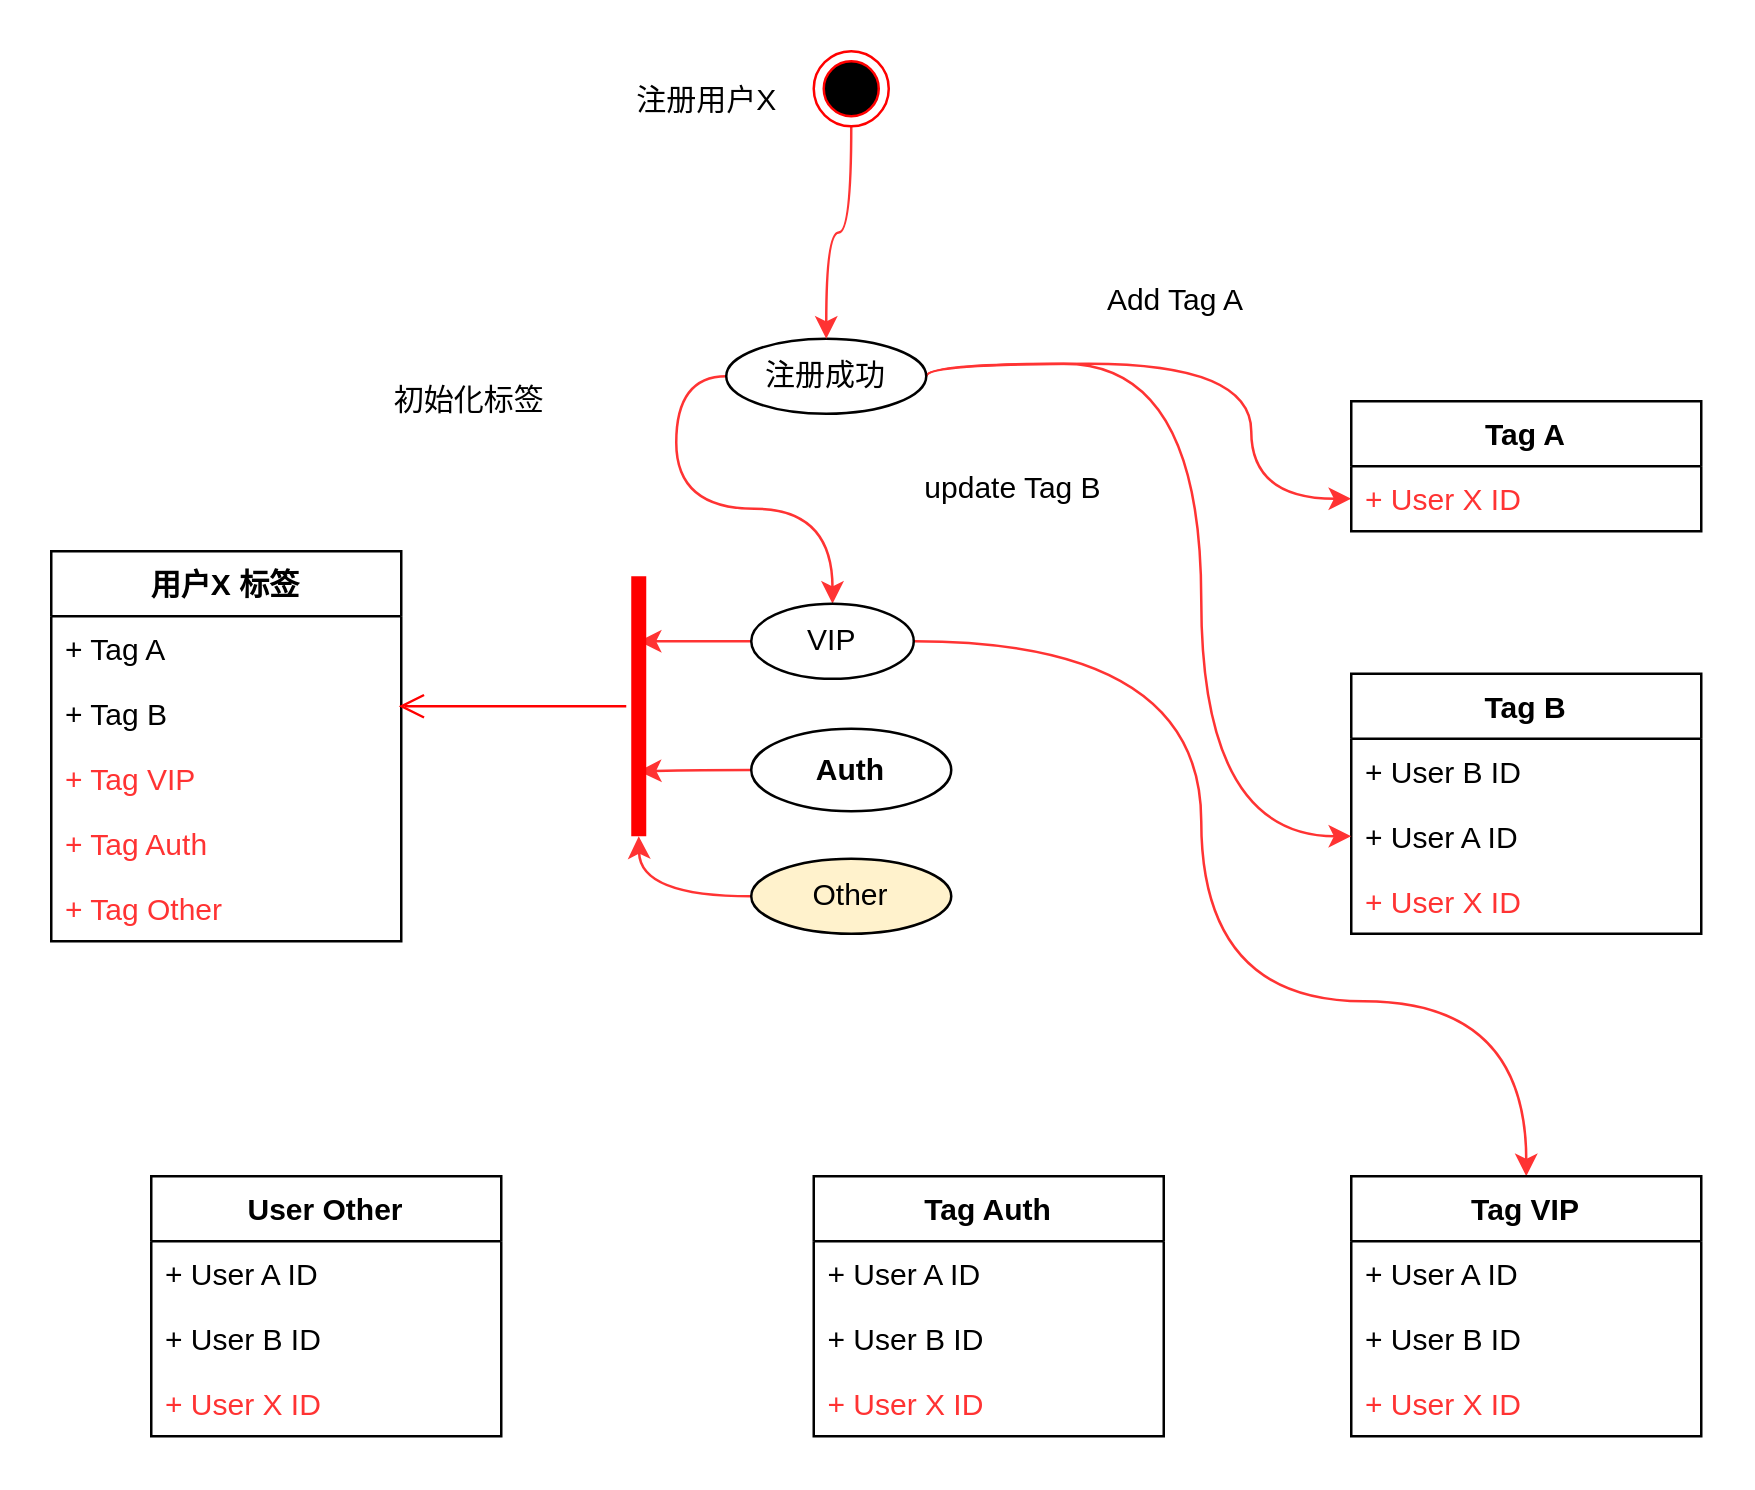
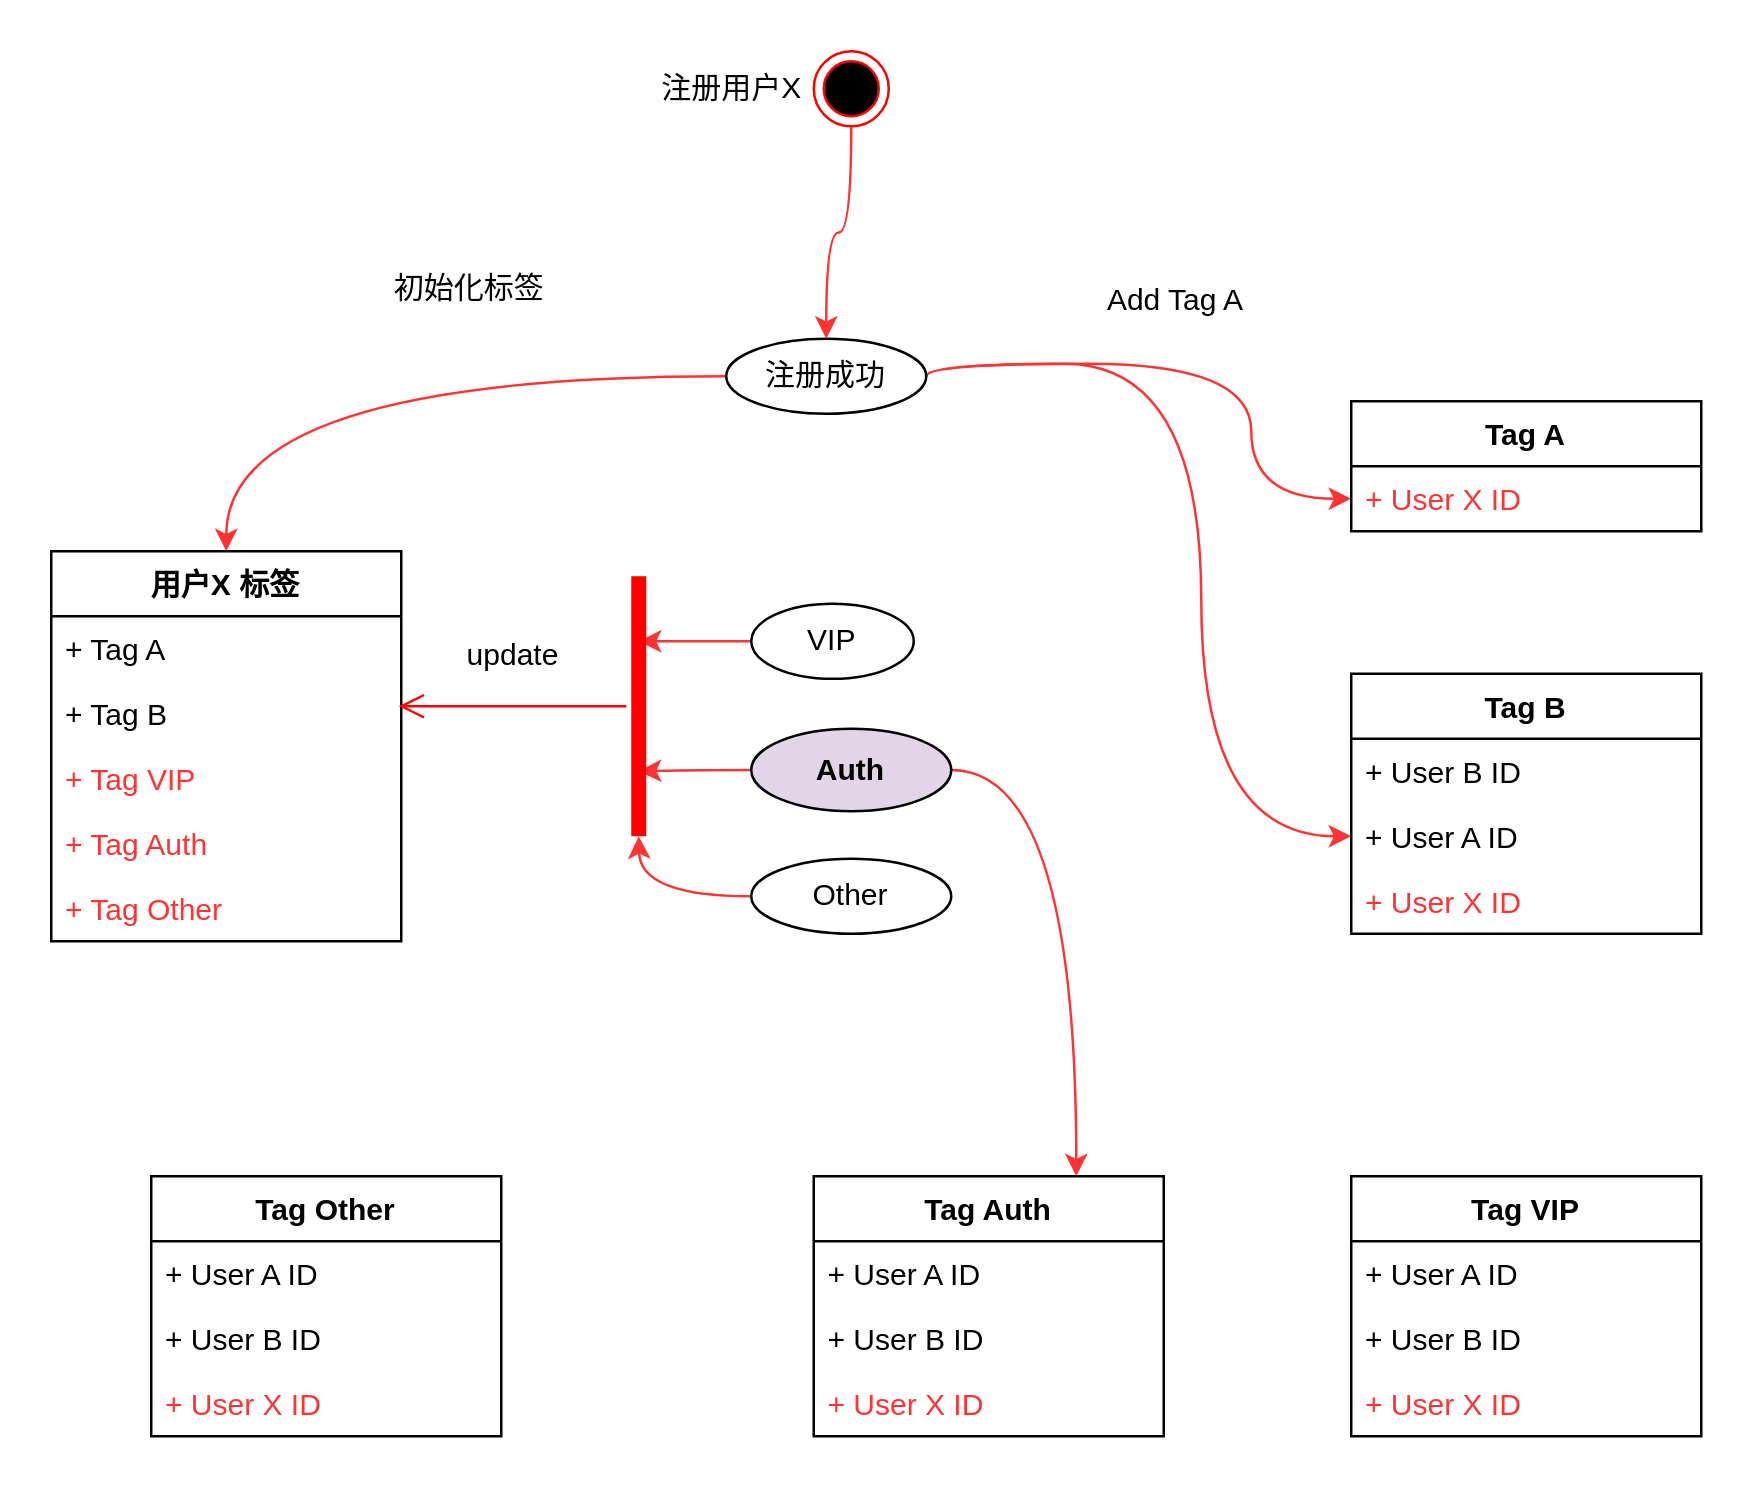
  <mxCell id="0" />
  <mxCell id="1" parent="0" />
  <mxCell id="2" value="用户X 标签" style="swimlane;fontStyle=1;childLayout=stackLayout;horizontal=1;startSize=26;fillColor=none;horizontalStack=0;resizeParent=1;resizeParentMax=0;resizeLast=0;collapsible=1;marginBottom=0;" vertex="1" parent="1"><mxGeometry x="20" y="220" width="140" height="156" as="geometry" /></mxCell>
  <mxCell id="3" value="+ Tag A" style="text;strokeColor=none;fillColor=none;align=left;verticalAlign=top;spacingLeft=4;spacingRight=4;overflow=hidden;rotatable=0;points=[[0,0.5],[1,0.5]];portConstraint=eastwest;" vertex="1" parent="2"><mxGeometry y="26" width="140" height="26" as="geometry" /></mxCell>
  <mxCell id="4" value="+ Tag B" style="text;strokeColor=none;fillColor=none;align=left;verticalAlign=top;spacingLeft=4;spacingRight=4;overflow=hidden;rotatable=0;points=[[0,0.5],[1,0.5]];portConstraint=eastwest;" vertex="1" parent="2"><mxGeometry y="52" width="140" height="26" as="geometry" /></mxCell>
  <mxCell id="5" value="+ Tag VIP" style="text;strokeColor=none;fillColor=none;align=left;verticalAlign=top;spacingLeft=4;spacingRight=4;overflow=hidden;rotatable=0;points=[[0,0.5],[1,0.5]];portConstraint=eastwest;fontColor=#FF3333;" vertex="1" parent="2"><mxGeometry y="78" width="140" height="26" as="geometry" /></mxCell>
  <mxCell id="6" value="+ Tag Auth" style="text;strokeColor=none;fillColor=none;align=left;verticalAlign=top;spacingLeft=4;spacingRight=4;overflow=hidden;rotatable=0;points=[[0,0.5],[1,0.5]];portConstraint=eastwest;fontColor=#FF3333;" vertex="1" parent="2"><mxGeometry y="104" width="140" height="26" as="geometry" /></mxCell>
  <mxCell id="7" value="+ Tag Other" style="text;strokeColor=none;fillColor=none;align=left;verticalAlign=top;spacingLeft=4;spacingRight=4;overflow=hidden;rotatable=0;points=[[0,0.5],[1,0.5]];portConstraint=eastwest;fontColor=#FF3333;" vertex="1" parent="2"><mxGeometry y="130" width="140" height="26" as="geometry" /></mxCell>
  <mxCell id="8" value="Tag B" style="swimlane;fontStyle=1;childLayout=stackLayout;horizontal=1;startSize=26;fillColor=none;horizontalStack=0;resizeParent=1;resizeParentMax=0;resizeLast=0;collapsible=1;marginBottom=0;" vertex="1" parent="1"><mxGeometry x="540" y="269" width="140" height="104" as="geometry" /></mxCell>
  <mxCell id="9" value="+ User B ID" style="text;strokeColor=none;fillColor=none;align=left;verticalAlign=top;spacingLeft=4;spacingRight=4;overflow=hidden;rotatable=0;points=[[0,0.5],[1,0.5]];portConstraint=eastwest;" vertex="1" parent="8"><mxGeometry y="26" width="140" height="26" as="geometry" /></mxCell>
  <mxCell id="10" value="+ User A ID" style="text;strokeColor=none;fillColor=none;align=left;verticalAlign=top;spacingLeft=4;spacingRight=4;overflow=hidden;rotatable=0;points=[[0,0.5],[1,0.5]];portConstraint=eastwest;" vertex="1" parent="8"><mxGeometry y="52" width="140" height="26" as="geometry" /></mxCell>
  <mxCell id="11" value="+ User X ID" style="text;strokeColor=none;fillColor=none;align=left;verticalAlign=top;spacingLeft=4;spacingRight=4;overflow=hidden;rotatable=0;points=[[0,0.5],[1,0.5]];portConstraint=eastwest;fontColor=#FF3333;" vertex="1" parent="8"><mxGeometry y="78" width="140" height="26" as="geometry" /></mxCell>
- <mxCell id="12" style="edgeStyle=orthogonalEdgeStyle;rounded=0;orthogonalLoop=1;jettySize=auto;html=1;exitX=0;exitY=0.5;exitDx=0;exitDy=0;strokeColor=#FF3333;curved=1;" edge="1" parent="1" source="15" target="18"><mxGeometry relative="1" as="geometry" /></mxCell>
+ <mxCell id="12" style="edgeStyle=orthogonalEdgeStyle;rounded=0;orthogonalLoop=1;jettySize=auto;html=1;exitX=0;exitY=0.5;exitDx=0;exitDy=0;entryX=0.5;entryY=0;entryDx=0;entryDy=0;strokeColor=#FF3333;curved=1;" edge="1" parent="1" source="15" target="2"><mxGeometry relative="1" as="geometry" /></mxCell>
  <mxCell id="13" style="edgeStyle=orthogonalEdgeStyle;curved=1;rounded=0;orthogonalLoop=1;jettySize=auto;html=1;exitX=1;exitY=0.5;exitDx=0;exitDy=0;entryX=0;entryY=0.5;entryDx=0;entryDy=0;strokeColor=#FF3333;startArrow=none;" edge="1" parent="1" source="15" target="31"><mxGeometry relative="1" as="geometry"><mxPoint x="505" y="160" as="sourcePoint" /><Array as="points"><mxPoint x="500" y="145" /><mxPoint x="500" y="199" /></Array></mxGeometry></mxCell>
  <mxCell id="14" style="edgeStyle=orthogonalEdgeStyle;curved=1;rounded=0;orthogonalLoop=1;jettySize=auto;html=1;exitX=1;exitY=0.5;exitDx=0;exitDy=0;entryX=0;entryY=0.5;entryDx=0;entryDy=0;fontColor=#FF3333;strokeColor=#FF3333;" edge="1" parent="1" source="15" target="10"><mxGeometry relative="1" as="geometry"><Array as="points"><mxPoint x="480" y="145" /><mxPoint x="480" y="334" /></Array></mxGeometry></mxCell>
  <mxCell id="15" value="注册成功" style="ellipse;whiteSpace=wrap;html=1;" vertex="1" parent="1"><mxGeometry x="290" y="135" width="80" height="30" as="geometry" /></mxCell>
  <mxCell id="16" style="edgeStyle=orthogonalEdgeStyle;curved=1;rounded=0;orthogonalLoop=1;jettySize=auto;html=1;exitX=0;exitY=0.5;exitDx=0;exitDy=0;entryX=0.25;entryY=0.5;entryDx=0;entryDy=0;entryPerimeter=0;strokeColor=#FF3333;" edge="1" parent="1" source="18" target="24"><mxGeometry relative="1" as="geometry" /></mxCell>
- <mxCell id="17" style="edgeStyle=orthogonalEdgeStyle;curved=1;rounded=0;orthogonalLoop=1;jettySize=auto;html=1;exitX=1;exitY=0.5;exitDx=0;exitDy=0;fontColor=#FF3333;strokeColor=#FF3333;" edge="1" parent="1" source="18" target="42"><mxGeometry relative="1" as="geometry"><Array as="points"><mxPoint x="480" y="256" /><mxPoint x="480" y="400" /><mxPoint x="610" y="400" /></Array></mxGeometry></mxCell>
  <mxCell id="18" value="VIP" style="ellipse;whiteSpace=wrap;html=1;" vertex="1" parent="1"><mxGeometry x="300" y="241" width="65" height="30" as="geometry" /></mxCell>
- <mxCell id="19" value="初始化标签" style="text;html=1;strokeColor=none;fillColor=none;align=center;verticalAlign=middle;whiteSpace=wrap;rounded=0;" vertex="1" parent="1"><mxGeometry x="140" y="145" width="95" height="30" as="geometry" /></mxCell>
+ <mxCell id="19" value="初始化标签" style="text;html=1;strokeColor=none;fillColor=none;align=center;verticalAlign=middle;whiteSpace=wrap;rounded=0;" vertex="1" parent="1"><mxGeometry x="140" y="100" width="95" height="30" as="geometry" /></mxCell>
+ <mxCell id="20" value="update" style="text;html=1;strokeColor=none;fillColor=none;align=center;verticalAlign=middle;whiteSpace=wrap;rounded=0;" vertex="1" parent="1"><mxGeometry x="180" y="252" width="50" height="20" as="geometry" /></mxCell>
  <mxCell id="21" style="edgeStyle=orthogonalEdgeStyle;curved=1;rounded=0;orthogonalLoop=1;jettySize=auto;html=1;exitX=0;exitY=0.5;exitDx=0;exitDy=0;entryX=0.75;entryY=0.5;entryDx=0;entryDy=0;entryPerimeter=0;strokeColor=#FF3333;" edge="1" parent="1" source="23" target="24"><mxGeometry relative="1" as="geometry" /></mxCell>
- <mxCell id="23" value="&lt;span style=&quot;font-weight: 700&quot;&gt;Auth&lt;/span&gt;" style="ellipse;whiteSpace=wrap;html=1;" vertex="1" parent="1"><mxGeometry x="300" y="291" width="80" height="33" as="geometry" /></mxCell>
+ <mxCell id="22" style="edgeStyle=orthogonalEdgeStyle;curved=1;rounded=0;orthogonalLoop=1;jettySize=auto;html=1;exitX=1;exitY=0.5;exitDx=0;exitDy=0;entryX=0.75;entryY=0;entryDx=0;entryDy=0;fontColor=#FF3333;strokeColor=#FF3333;" edge="1" parent="1" source="23" target="38"><mxGeometry relative="1" as="geometry" /></mxCell>
+ <mxCell id="23" value="&lt;span style=&quot;font-weight: 700&quot;&gt;Auth&lt;/span&gt;" style="ellipse;whiteSpace=wrap;html=1;fillColor=#e1d5e7;" vertex="1" parent="1"><mxGeometry x="300" y="291" width="80" height="33" as="geometry" /></mxCell>
  <mxCell id="24" value="" style="shape=line;html=1;strokeWidth=6;strokeColor=#ff0000;direction=south;" vertex="1" parent="1"><mxGeometry x="250" y="230" width="10" height="104" as="geometry" /></mxCell>
  <mxCell id="25" value="" style="edgeStyle=orthogonalEdgeStyle;html=1;verticalAlign=bottom;endArrow=open;endSize=8;strokeColor=#ff0000;" edge="1" source="24" parent="1"><mxGeometry relative="1" as="geometry"><mxPoint x="159" y="282" as="targetPoint" /></mxGeometry></mxCell>
  <mxCell id="26" style="edgeStyle=orthogonalEdgeStyle;curved=1;rounded=0;orthogonalLoop=1;jettySize=auto;html=1;exitX=0;exitY=0.5;exitDx=0;exitDy=0;strokeColor=#FF3333;" edge="1" parent="1" source="27"><mxGeometry relative="1" as="geometry"><mxPoint x="255" y="334" as="targetPoint" /></mxGeometry></mxCell>
- <mxCell id="27" value="Other" style="ellipse;whiteSpace=wrap;html=1;fillColor=#fff2cc;" vertex="1" parent="1"><mxGeometry x="300" y="343" width="80" height="30" as="geometry" /></mxCell>
+ <mxCell id="27" value="Other" style="ellipse;whiteSpace=wrap;html=1;" vertex="1" parent="1"><mxGeometry x="300" y="343" width="80" height="30" as="geometry" /></mxCell>
  <mxCell id="28" style="edgeStyle=orthogonalEdgeStyle;curved=1;rounded=0;orthogonalLoop=1;jettySize=auto;html=1;exitX=0.5;exitY=1;exitDx=0;exitDy=0;strokeColor=#FF3333;" edge="1" parent="1" source="29" target="15"><mxGeometry relative="1" as="geometry" /></mxCell>
  <mxCell id="29" value="" style="ellipse;html=1;shape=endState;fillColor=#000000;strokeColor=#ff0000;" vertex="1" parent="1"><mxGeometry x="325" y="20" width="30" height="30" as="geometry" /></mxCell>
  <mxCell id="30" value="Tag A" style="swimlane;fontStyle=1;childLayout=stackLayout;horizontal=1;startSize=26;fillColor=none;horizontalStack=0;resizeParent=1;resizeParentMax=0;resizeLast=0;collapsible=1;marginBottom=0;" vertex="1" parent="1"><mxGeometry x="540" y="160" width="140" height="52" as="geometry"><mxRectangle x="870" y="200" width="60" height="26" as="alternateBounds" /></mxGeometry></mxCell>
  <mxCell id="31" value="+ User X ID" style="text;strokeColor=none;fillColor=none;align=left;verticalAlign=top;spacingLeft=4;spacingRight=4;overflow=hidden;rotatable=0;points=[[0,0.5],[1,0.5]];portConstraint=eastwest;fontColor=#FF3333;" vertex="1" parent="30"><mxGeometry y="26" width="140" height="26" as="geometry" /></mxCell>
- <mxCell id="32" value="注册用户X" style="text;html=1;strokeColor=none;fillColor=none;align=center;verticalAlign=middle;whiteSpace=wrap;rounded=0;" vertex="1" parent="1"><mxGeometry x="250" y="30" width="65" height="20" as="geometry" /></mxCell>
- <mxCell id="33" value="update Tag B" style="text;html=1;strokeColor=none;fillColor=none;align=center;verticalAlign=middle;whiteSpace=wrap;rounded=0;" vertex="1" parent="1"><mxGeometry x="360" y="180" width="90" height="30" as="geometry" /></mxCell>
- <mxCell id="34" value="User Other" style="swimlane;fontStyle=1;childLayout=stackLayout;horizontal=1;startSize=26;fillColor=none;horizontalStack=0;resizeParent=1;resizeParentMax=0;resizeLast=0;collapsible=1;marginBottom=0;" vertex="1" parent="1"><mxGeometry x="60" y="470" width="140" height="104" as="geometry" /></mxCell>
+ <mxCell id="32" value="注册用户X" style="text;html=1;strokeColor=none;fillColor=none;align=center;verticalAlign=middle;whiteSpace=wrap;rounded=0;" vertex="1" parent="1"><mxGeometry x="260" y="25" width="65" height="20" as="geometry" /></mxCell>
+ <mxCell id="34" value="Tag Other" style="swimlane;fontStyle=1;childLayout=stackLayout;horizontal=1;startSize=26;fillColor=none;horizontalStack=0;resizeParent=1;resizeParentMax=0;resizeLast=0;collapsible=1;marginBottom=0;" vertex="1" parent="1"><mxGeometry x="60" y="470" width="140" height="104" as="geometry" /></mxCell>
  <mxCell id="35" value="+ User A ID" style="text;strokeColor=none;fillColor=none;align=left;verticalAlign=top;spacingLeft=4;spacingRight=4;overflow=hidden;rotatable=0;points=[[0,0.5],[1,0.5]];portConstraint=eastwest;" vertex="1" parent="34"><mxGeometry y="26" width="140" height="26" as="geometry" /></mxCell>
  <mxCell id="36" value="+ User B ID" style="text;strokeColor=none;fillColor=none;align=left;verticalAlign=top;spacingLeft=4;spacingRight=4;overflow=hidden;rotatable=0;points=[[0,0.5],[1,0.5]];portConstraint=eastwest;" vertex="1" parent="34"><mxGeometry y="52" width="140" height="26" as="geometry" /></mxCell>
  <mxCell id="37" value="+ User X ID" style="text;strokeColor=none;fillColor=none;align=left;verticalAlign=top;spacingLeft=4;spacingRight=4;overflow=hidden;rotatable=0;points=[[0,0.5],[1,0.5]];portConstraint=eastwest;fontColor=#FF3333;" vertex="1" parent="34"><mxGeometry y="78" width="140" height="26" as="geometry" /></mxCell>
  <mxCell id="38" value="Tag Auth" style="swimlane;fontStyle=1;childLayout=stackLayout;horizontal=1;startSize=26;fillColor=none;horizontalStack=0;resizeParent=1;resizeParentMax=0;resizeLast=0;collapsible=1;marginBottom=0;" vertex="1" parent="1"><mxGeometry x="325" y="470" width="140" height="104" as="geometry" /></mxCell>
  <mxCell id="39" value="+ User A ID" style="text;strokeColor=none;fillColor=none;align=left;verticalAlign=top;spacingLeft=4;spacingRight=4;overflow=hidden;rotatable=0;points=[[0,0.5],[1,0.5]];portConstraint=eastwest;" vertex="1" parent="38"><mxGeometry y="26" width="140" height="26" as="geometry" /></mxCell>
  <mxCell id="40" value="+ User B ID" style="text;strokeColor=none;fillColor=none;align=left;verticalAlign=top;spacingLeft=4;spacingRight=4;overflow=hidden;rotatable=0;points=[[0,0.5],[1,0.5]];portConstraint=eastwest;" vertex="1" parent="38"><mxGeometry y="52" width="140" height="26" as="geometry" /></mxCell>
  <mxCell id="41" value="+ User X ID" style="text;strokeColor=none;fillColor=none;align=left;verticalAlign=top;spacingLeft=4;spacingRight=4;overflow=hidden;rotatable=0;points=[[0,0.5],[1,0.5]];portConstraint=eastwest;fontColor=#FF3333;" vertex="1" parent="38"><mxGeometry y="78" width="140" height="26" as="geometry" /></mxCell>
  <mxCell id="42" value="Tag VIP" style="swimlane;fontStyle=1;childLayout=stackLayout;horizontal=1;startSize=26;fillColor=none;horizontalStack=0;resizeParent=1;resizeParentMax=0;resizeLast=0;collapsible=1;marginBottom=0;" vertex="1" parent="1"><mxGeometry x="540" y="470" width="140" height="104" as="geometry" /></mxCell>
  <mxCell id="43" value="+ User A ID" style="text;strokeColor=none;fillColor=none;align=left;verticalAlign=top;spacingLeft=4;spacingRight=4;overflow=hidden;rotatable=0;points=[[0,0.5],[1,0.5]];portConstraint=eastwest;" vertex="1" parent="42"><mxGeometry y="26" width="140" height="26" as="geometry" /></mxCell>
  <mxCell id="44" value="+ User B ID" style="text;strokeColor=none;fillColor=none;align=left;verticalAlign=top;spacingLeft=4;spacingRight=4;overflow=hidden;rotatable=0;points=[[0,0.5],[1,0.5]];portConstraint=eastwest;" vertex="1" parent="42"><mxGeometry y="52" width="140" height="26" as="geometry" /></mxCell>
  <mxCell id="45" value="+ User X ID" style="text;strokeColor=none;fillColor=none;align=left;verticalAlign=top;spacingLeft=4;spacingRight=4;overflow=hidden;rotatable=0;points=[[0,0.5],[1,0.5]];portConstraint=eastwest;fontColor=#FF3333;" vertex="1" parent="42"><mxGeometry y="78" width="140" height="26" as="geometry" /></mxCell>
  <mxCell id="46" value="Add Tag A" style="text;html=1;strokeColor=none;fillColor=none;align=center;verticalAlign=middle;whiteSpace=wrap;rounded=0;" vertex="1" parent="1"><mxGeometry x="425" y="105" width="90" height="30" as="geometry" /></mxCell>
  <mxCell id="47" style="edgeStyle=orthogonalEdgeStyle;curved=1;rounded=0;orthogonalLoop=1;jettySize=auto;html=1;exitX=0.5;exitY=1;exitDx=0;exitDy=0;fontColor=#FF3333;strokeColor=#FF3333;" edge="1" parent="1" source="32" target="32"><mxGeometry relative="1" as="geometry" /></mxCell>
